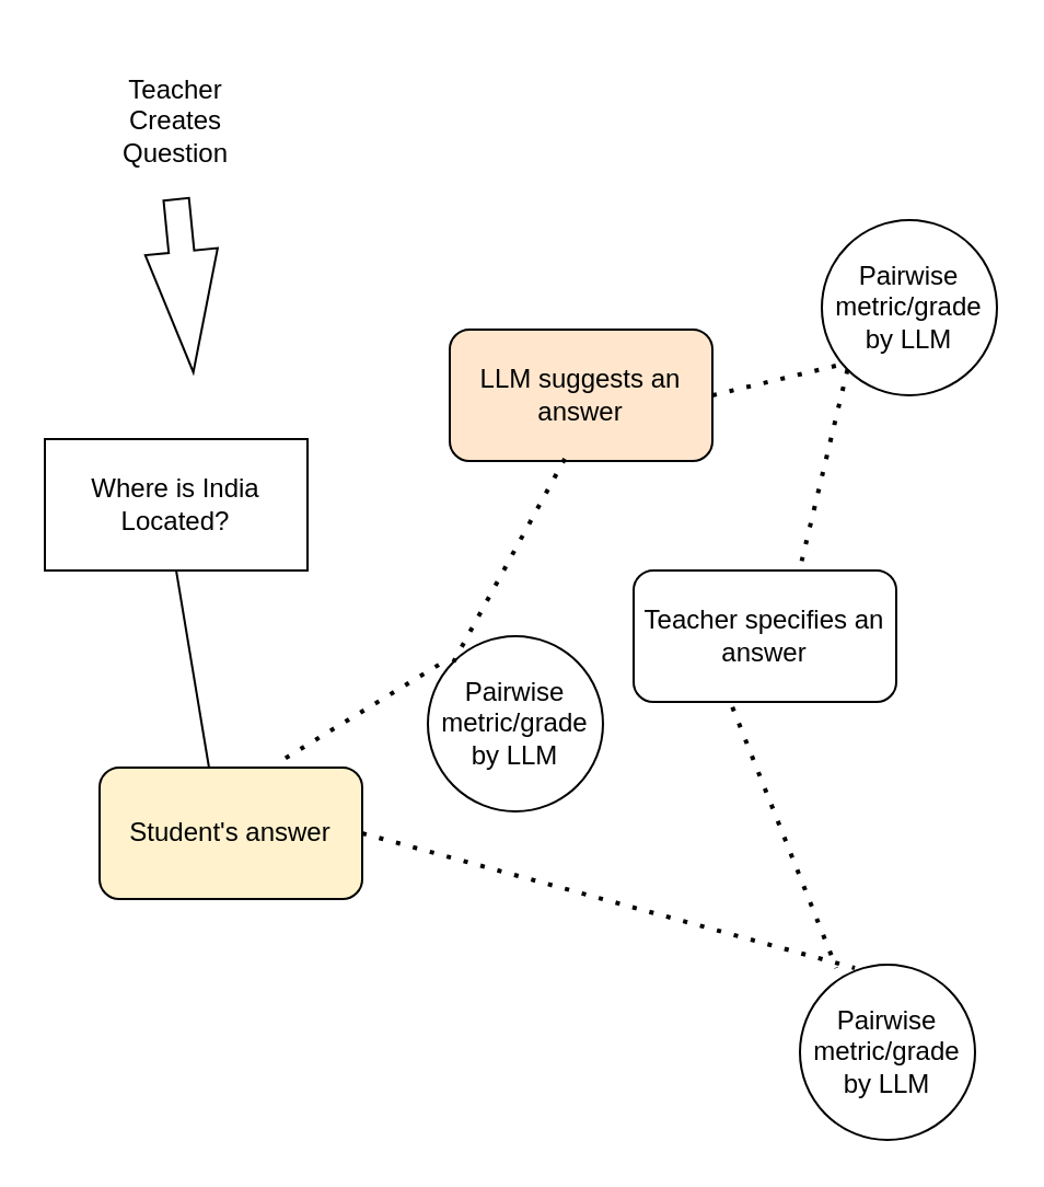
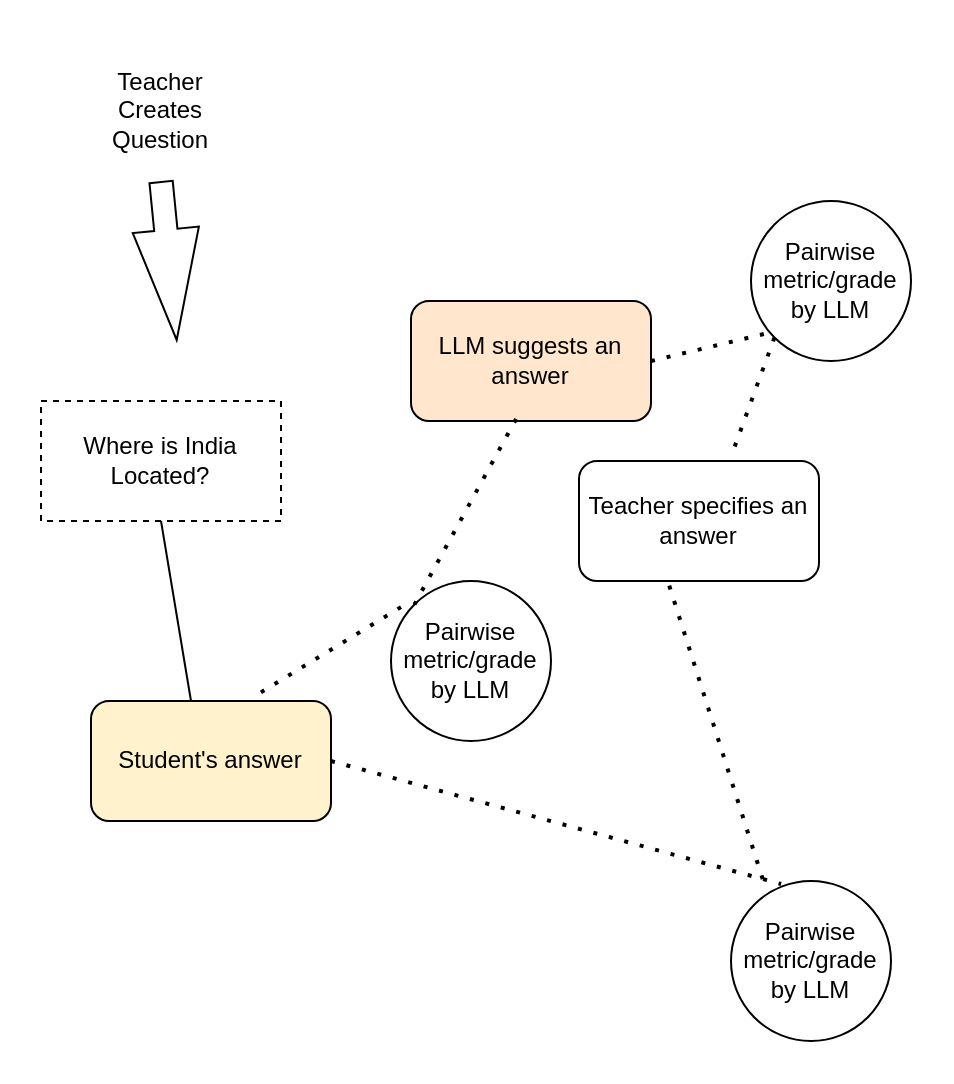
  <mxCell id="0" />
  <mxCell id="1" parent="0" />
- <mxCell id="2" value="Where is India Located?" style="rounded=0;whiteSpace=wrap;html=1;" vertex="1" parent="1"><mxGeometry x="20" y="200" width="120" height="60" as="geometry" /></mxCell>
+ <mxCell id="2" value="Where is India Located?" style="rounded=0;whiteSpace=wrap;html=1;dashed=1;" vertex="1" parent="1"><mxGeometry x="20" y="200" width="120" height="60" as="geometry" /></mxCell>
  <mxCell id="3" value="Teacher Creates Question" style="text;html=1;strokeColor=none;fillColor=none;align=center;verticalAlign=middle;whiteSpace=wrap;rounded=0;" vertex="1" parent="1"><mxGeometry x="45" y="20" width="70" height="70" as="geometry" /></mxCell>
  <mxCell id="4" value="" style="shape=flexArrow;endArrow=classic;html=1;rounded=0;width=11.667;endSize=18.117;exitX=0.5;exitY=1;exitDx=0;exitDy=0;endWidth=20.556;" edge="1" parent="1" source="3"><mxGeometry width="50" height="50" relative="1" as="geometry"><mxPoint x="72.101" y="110" as="sourcePoint" /><mxPoint x="87.89" y="170" as="targetPoint" /></mxGeometry></mxCell>
  <mxCell id="5" value="LLM suggests an answer" style="rounded=1;whiteSpace=wrap;html=1;fillColor=#ffe6cc;" vertex="1" parent="1"><mxGeometry x="205" y="150" width="120" height="60" as="geometry" /></mxCell>
- <mxCell id="6" value="Teacher specifies an answer&lt;br&gt;" style="rounded=1;whiteSpace=wrap;html=1;" vertex="1" parent="1"><mxGeometry x="289" y="260" width="120" height="60" as="geometry" /></mxCell>
+ <mxCell id="6" value="Teacher specifies an answer&lt;br&gt;" style="rounded=1;whiteSpace=wrap;html=1;" vertex="1" parent="1"><mxGeometry x="289" y="230" width="120" height="60" as="geometry" /></mxCell>
  <mxCell id="7" value="" style="endArrow=none;html=1;rounded=0;entryX=0.5;entryY=1;entryDx=0;entryDy=0;" edge="1" parent="1" target="2"><mxGeometry width="50" height="50" relative="1" as="geometry"><mxPoint x="95" y="350" as="sourcePoint" /><mxPoint x="345" y="230" as="targetPoint" /></mxGeometry></mxCell>
  <mxCell id="8" value="Student's answer" style="rounded=1;whiteSpace=wrap;html=1;fillColor=#fff2cc;" vertex="1" parent="1"><mxGeometry x="45" y="350" width="120" height="60" as="geometry" /></mxCell>
  <mxCell id="9" value="Pairwise metric/grade by LLM" style="ellipse;whiteSpace=wrap;html=1;aspect=fixed;" vertex="1" parent="1"><mxGeometry x="365" y="440" width="80" height="80" as="geometry" /></mxCell>
  <mxCell id="10" value="Pairwise metric/grade by LLM" style="ellipse;whiteSpace=wrap;html=1;aspect=fixed;" vertex="1" parent="1"><mxGeometry x="375" y="100" width="80" height="80" as="geometry" /></mxCell>
  <mxCell id="11" value="" style="endArrow=none;dashed=1;html=1;dashPattern=1 3;strokeWidth=2;rounded=0;entryX=0.208;entryY=0.019;entryDx=0;entryDy=0;exitX=0.376;exitY=1.039;exitDx=0;exitDy=0;exitPerimeter=0;entryPerimeter=0;" edge="1" parent="1" source="6" target="9"><mxGeometry width="50" height="50" relative="1" as="geometry"><mxPoint x="315" y="300" as="sourcePoint" /><mxPoint x="345" y="230" as="targetPoint" /></mxGeometry></mxCell>
  <mxCell id="12" value="" style="endArrow=none;dashed=1;html=1;dashPattern=1 3;strokeWidth=2;rounded=0;entryX=0.64;entryY=-0.072;entryDx=0;entryDy=0;exitX=0;exitY=1;exitDx=0;exitDy=0;entryPerimeter=0;" edge="1" parent="1" source="10" target="6"><mxGeometry width="50" height="50" relative="1" as="geometry"><mxPoint x="409" y="170" as="sourcePoint" /><mxPoint x="340" y="238" as="targetPoint" /></mxGeometry></mxCell>
  <mxCell id="13" value="" style="endArrow=none;dashed=1;html=1;dashPattern=1 3;strokeWidth=2;rounded=0;entryX=0.083;entryY=0.831;entryDx=0;entryDy=0;entryPerimeter=0;exitX=1;exitY=0.5;exitDx=0;exitDy=0;" edge="1" parent="1" source="5" target="10"><mxGeometry width="50" height="50" relative="1" as="geometry"><mxPoint x="299" y="60" as="sourcePoint" /><mxPoint x="349" y="10" as="targetPoint" /></mxGeometry></mxCell>
  <mxCell id="14" value="" style="endArrow=none;dashed=1;html=1;dashPattern=1 3;strokeWidth=2;rounded=0;exitX=1;exitY=0.5;exitDx=0;exitDy=0;entryX=0.313;entryY=0.019;entryDx=0;entryDy=0;entryPerimeter=0;" edge="1" parent="1" source="8" target="9"><mxGeometry width="50" height="50" relative="1" as="geometry"><mxPoint x="295" y="280" as="sourcePoint" /><mxPoint x="275" y="360" as="targetPoint" /></mxGeometry></mxCell>
  <mxCell id="15" value="Pairwise metric/grade by LLM" style="ellipse;whiteSpace=wrap;html=1;aspect=fixed;" vertex="1" parent="1"><mxGeometry x="195" y="290" width="80" height="80" as="geometry" /></mxCell>
  <mxCell id="16" value="" style="endArrow=none;dashed=1;html=1;dashPattern=1 3;strokeWidth=2;rounded=0;exitX=0.438;exitY=0.983;exitDx=0;exitDy=0;exitPerimeter=0;entryX=0;entryY=0;entryDx=0;entryDy=0;" edge="1" parent="1" source="5" target="15"><mxGeometry width="50" height="50" relative="1" as="geometry"><mxPoint x="295" y="280" as="sourcePoint" /><mxPoint x="345" y="230" as="targetPoint" /></mxGeometry></mxCell>
  <mxCell id="17" value="" style="endArrow=none;dashed=1;html=1;dashPattern=1 3;strokeWidth=2;rounded=0;exitX=0.708;exitY=-0.072;exitDx=0;exitDy=0;exitPerimeter=0;" edge="1" parent="1" source="8"><mxGeometry width="50" height="50" relative="1" as="geometry"><mxPoint x="268" y="219" as="sourcePoint" /><mxPoint x="205" y="300" as="targetPoint" /></mxGeometry></mxCell>
